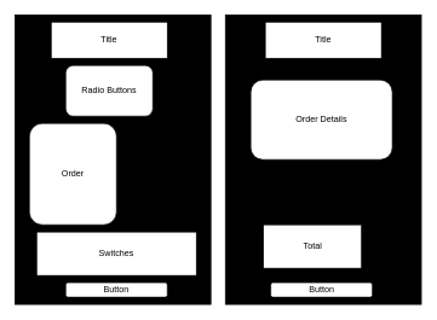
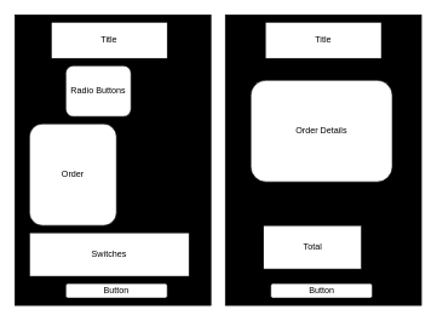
  <mxCell id="0" />
  <mxCell id="1" parent="0" />
  <mxCell id="2" value="" style="rounded=0;whiteSpace=wrap;html=1;fillColor=#000000;" vertex="1" parent="1"><mxGeometry x="20" y="20" width="270" height="400" as="geometry" /></mxCell>
  <mxCell id="3" value="" style="rounded=0;whiteSpace=wrap;html=1;fillColor=#000000;" vertex="1" parent="1"><mxGeometry x="310" y="20" width="270" height="400" as="geometry" /></mxCell>
  <mxCell id="4" value="Title" style="rounded=0;whiteSpace=wrap;html=1;" vertex="1" parent="1"><mxGeometry x="70" y="30" width="160" height="50" as="geometry" /></mxCell>
- <mxCell id="5" value="Radio Buttons" style="rounded=1;whiteSpace=wrap;html=1;" vertex="1" parent="1"><mxGeometry x="90" y="90" width="120" height="70" as="geometry" /></mxCell>
+ <mxCell id="5" value="Radio Buttons" style="rounded=1;whiteSpace=wrap;html=1;" vertex="1" parent="1"><mxGeometry x="90" y="90" width="90" height="70" as="geometry" /></mxCell>
  <mxCell id="6" value="Order" style="rounded=1;whiteSpace=wrap;html=1;" vertex="1" parent="1"><mxGeometry x="40" y="170" width="120" height="140" as="geometry" /></mxCell>
  <mxCell id="7" value="Button" style="rounded=1;whiteSpace=wrap;html=1;" vertex="1" parent="1"><mxGeometry x="90" y="390" width="140" height="20" as="geometry" /></mxCell>
- <mxCell id="8" value="Switches" style="rounded=0;whiteSpace=wrap;html=1;" vertex="1" parent="1"><mxGeometry x="50" y="320" width="220" height="60" as="geometry" /></mxCell>
+ <mxCell id="8" value="Switches" style="rounded=0;whiteSpace=wrap;html=1;" vertex="1" parent="1"><mxGeometry x="40" y="320" width="220" height="60" as="geometry" /></mxCell>
  <mxCell id="9" value="Title" style="rounded=0;whiteSpace=wrap;html=1;" vertex="1" parent="1"><mxGeometry x="365" y="30" width="160" height="50" as="geometry" /></mxCell>
- <mxCell id="10" value="Order Details" style="rounded=1;whiteSpace=wrap;html=1;" vertex="1" parent="1"><mxGeometry x="345" y="110" width="195" height="110" as="geometry" /></mxCell>
+ <mxCell id="10" value="Order Details" style="rounded=1;whiteSpace=wrap;html=1;" vertex="1" parent="1"><mxGeometry x="345" y="110" width="195" height="140" as="geometry" /></mxCell>
  <mxCell id="11" value="Total" style="rounded=0;whiteSpace=wrap;html=1;" vertex="1" parent="1"><mxGeometry x="362.5" y="310" width="135" height="60" as="geometry" /></mxCell>
  <mxCell id="12" value="Button" style="rounded=1;whiteSpace=wrap;html=1;direction=west;" vertex="1" parent="1"><mxGeometry x="372.5" y="390" width="140" height="20" as="geometry" /></mxCell>
